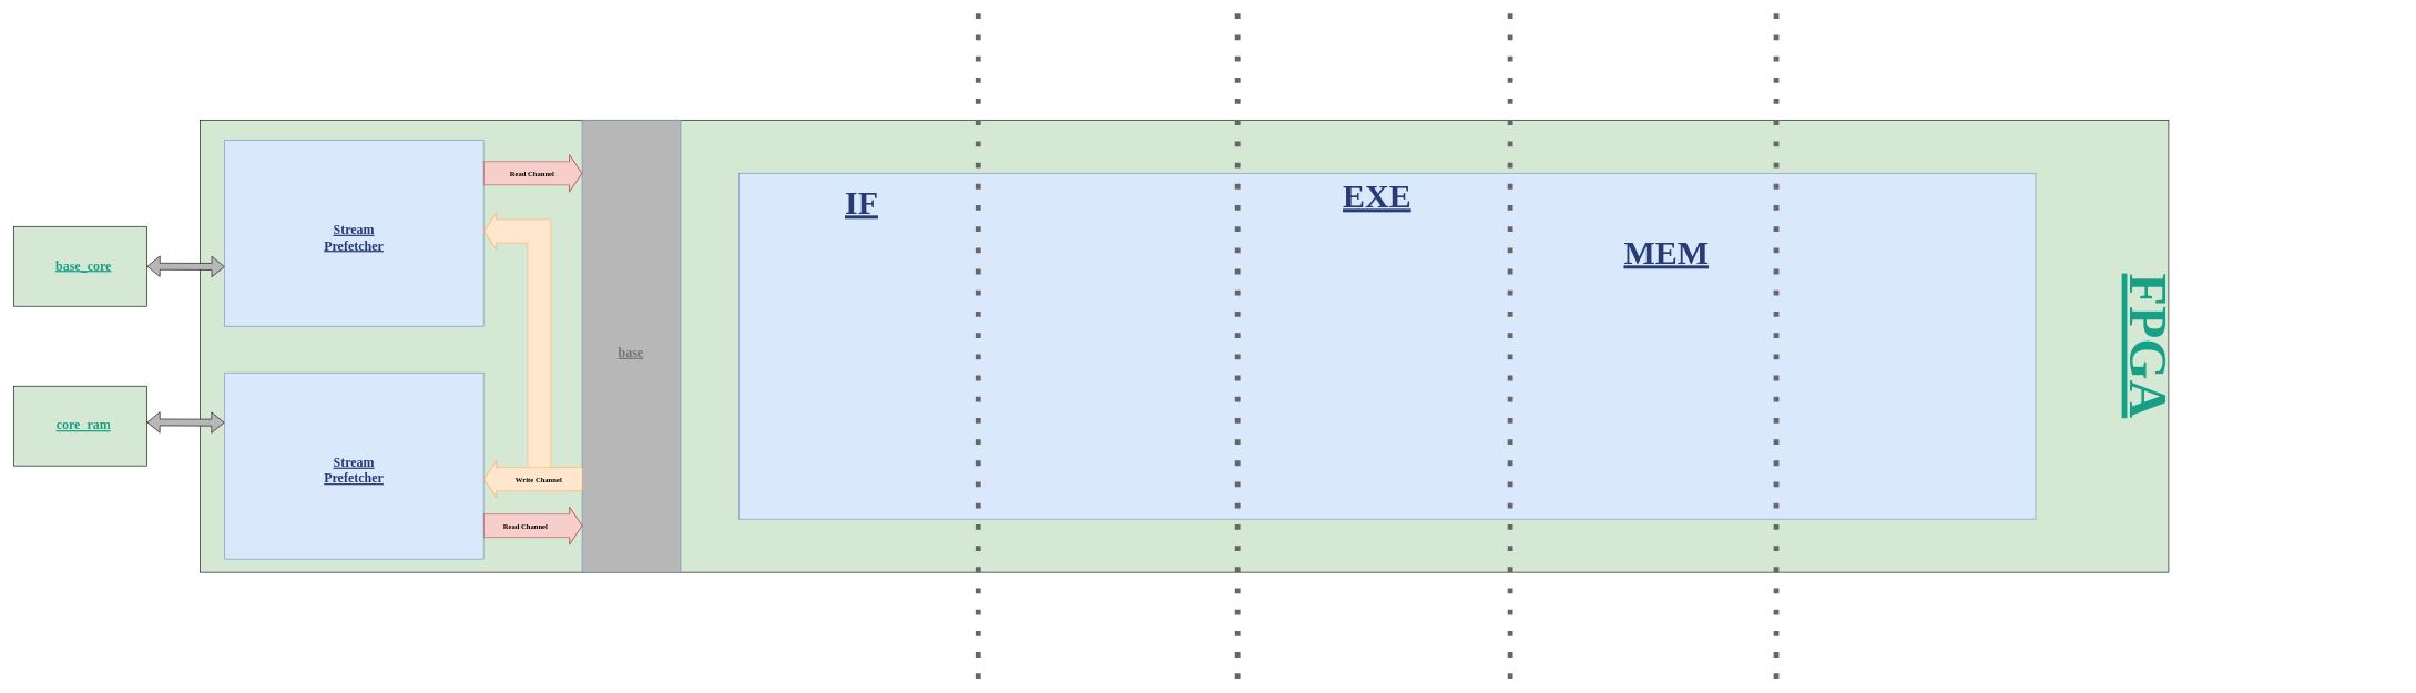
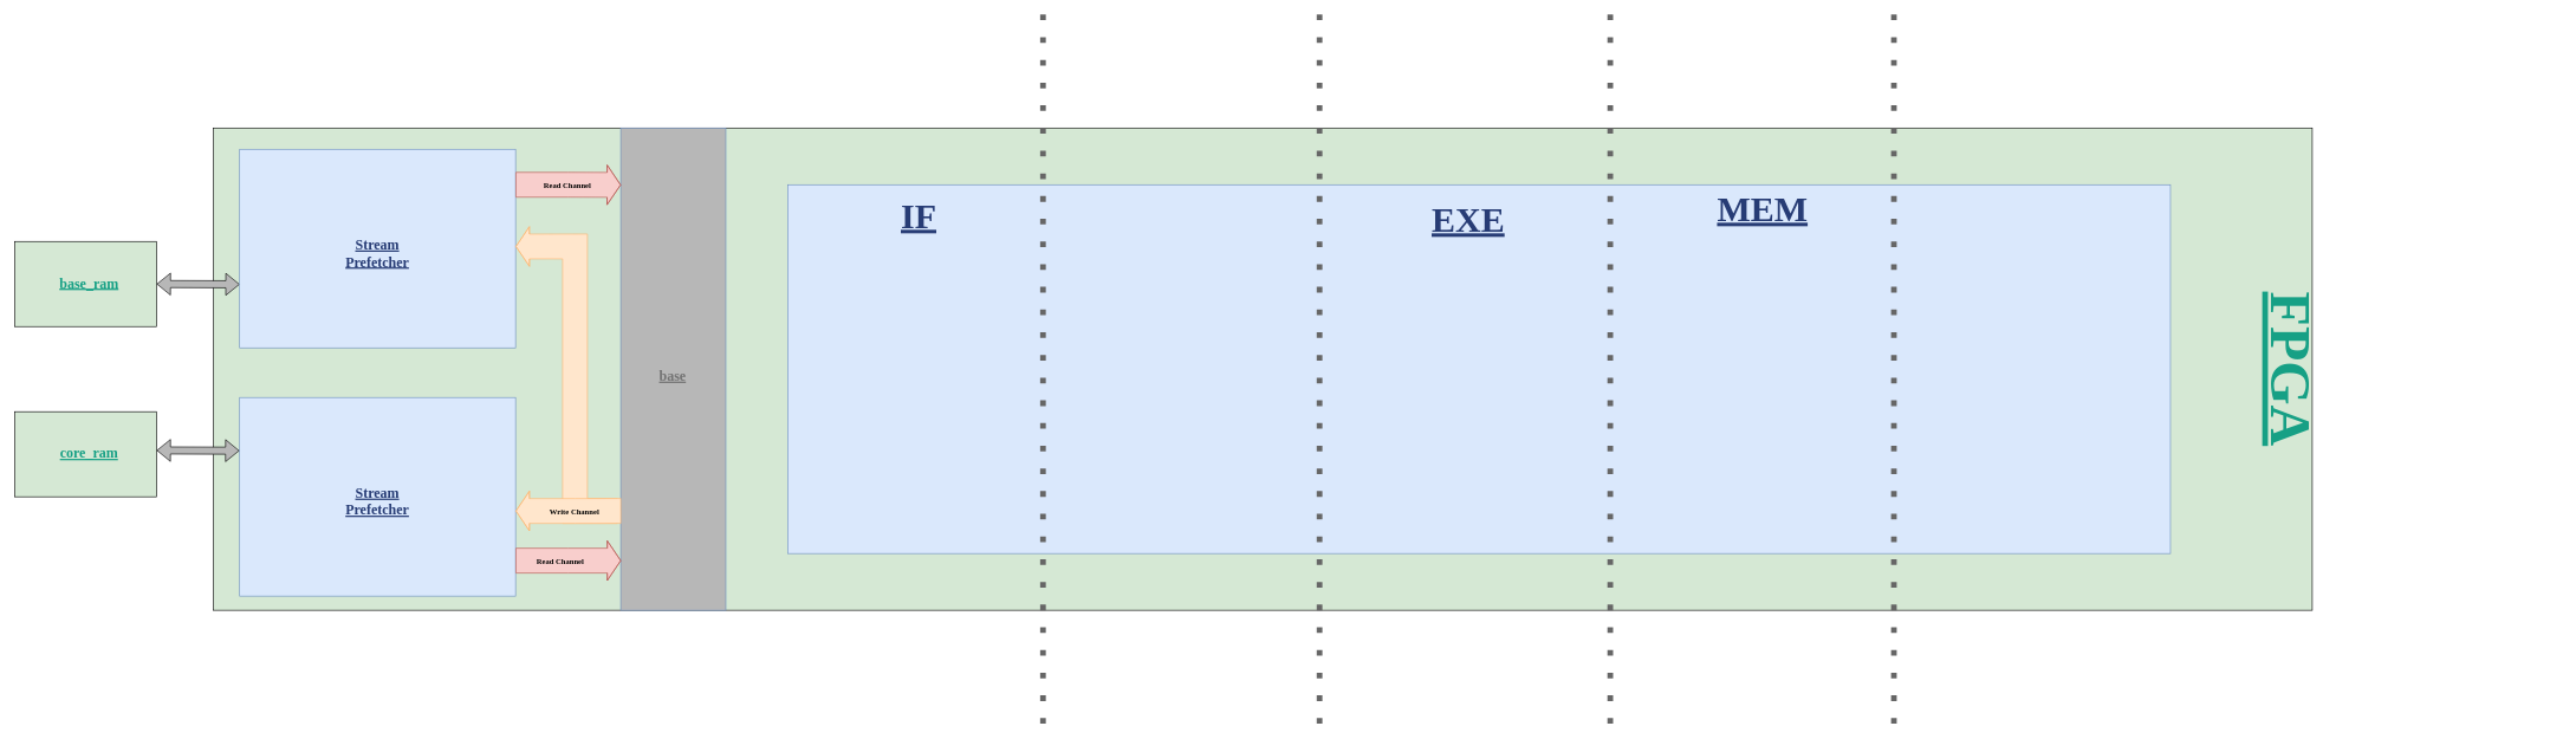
  <mxCell id="0" />
  <mxCell id="1" parent="0" />
  <mxCell id="2" value="" style="group" parent="1" vertex="1" connectable="0"><mxGeometry x="20" y="330" width="210" height="130" as="geometry" /></mxCell>
  <mxCell id="3" value="" style="rounded=0;whiteSpace=wrap;html=1;fillColor=#d5e8d4;strokeColor=#000000;" parent="2" vertex="1"><mxGeometry y="10" width="200" height="120" as="geometry" /></mxCell>
- <mxCell id="4" value="&lt;font face=&quot;Comic Sans MS&quot; style=&quot;font-size: 20px;&quot;&gt;&lt;b&gt;&lt;u&gt;base_core&lt;/u&gt;&lt;/b&gt;&lt;/font&gt;" style="text;align=center;html=1;verticalAlign=middle;whiteSpace=wrap;rounded=0;fontColor=#16a085;" parent="2" vertex="1"><mxGeometry y="59.583" width="210.0" height="16.25" as="geometry" /></mxCell>
+ <mxCell id="4" value="&lt;font face=&quot;Comic Sans MS&quot; style=&quot;font-size: 20px;&quot;&gt;&lt;b&gt;&lt;u&gt;base_ram&lt;/u&gt;&lt;/b&gt;&lt;/font&gt;" style="text;align=center;html=1;verticalAlign=middle;whiteSpace=wrap;rounded=0;fontColor=#16a085;" parent="2" vertex="1"><mxGeometry y="59.583" width="210.0" height="16.25" as="geometry" /></mxCell>
  <mxCell id="5" value="" style="group" parent="1" vertex="1" connectable="0"><mxGeometry x="20" y="570" width="210" height="130" as="geometry" /></mxCell>
  <mxCell id="6" value="" style="rounded=0;whiteSpace=wrap;html=1;fillColor=#d5e8d4;strokeColor=#000000;" parent="5" vertex="1"><mxGeometry y="10" width="200" height="120" as="geometry" /></mxCell>
  <mxCell id="7" value="&lt;font face=&quot;Comic Sans MS&quot; style=&quot;font-size: 20px;&quot;&gt;&lt;b&gt;&lt;u&gt;core_ram&lt;/u&gt;&lt;/b&gt;&lt;/font&gt;" style="text;align=center;html=1;verticalAlign=middle;whiteSpace=wrap;rounded=0;fontColor=#16a085;" parent="5" vertex="1"><mxGeometry y="59.583" width="210.0" height="16.25" as="geometry" /></mxCell>
  <mxCell id="8" value="" style="group" parent="1" vertex="1" connectable="0"><mxGeometry x="300" y="180" width="2960" height="680" as="geometry" /></mxCell>
  <mxCell id="9" value="" style="rounded=0;whiteSpace=wrap;html=1;fillColor=#d5e8d4;strokeColor=#000000;" parent="8" vertex="1"><mxGeometry width="2960" height="680" as="geometry" /></mxCell>
  <mxCell id="10" value="" style="group" parent="8" vertex="1" connectable="0"><mxGeometry x="37.063" y="380" width="389.161" height="280" as="geometry" /></mxCell>
  <mxCell id="11" value="" style="rounded=0;whiteSpace=wrap;html=1;fillColor=#dae8fc;strokeColor=#6c8ebf;" parent="10" vertex="1"><mxGeometry width="389.161" height="280" as="geometry" /></mxCell>
  <mxCell id="12" value="&lt;font style=&quot;font-size: 20px;&quot; face=&quot;Comic Sans MS&quot;&gt;&lt;b&gt;&lt;u&gt;Stream&lt;/u&gt;&lt;/b&gt;&lt;/font&gt;&lt;div&gt;&lt;font style=&quot;font-size: 20px;&quot; face=&quot;Comic Sans MS&quot;&gt;&lt;b&gt;&lt;u&gt;Prefetcher&lt;/u&gt;&lt;/b&gt;&lt;/font&gt;&lt;/div&gt;" style="text;align=center;html=1;verticalAlign=middle;whiteSpace=wrap;rounded=0;fontColor=#273c75;" parent="10" vertex="1"><mxGeometry y="128.333" width="389.161" height="35" as="geometry" /></mxCell>
  <mxCell id="13" value="" style="group" parent="8" vertex="1" connectable="0"><mxGeometry x="810" y="80" width="1950" height="520" as="geometry" /></mxCell>
  <mxCell id="14" value="" style="rounded=0;whiteSpace=wrap;html=1;fillColor=#dae8fc;strokeColor=#6c8ebf;" parent="13" vertex="1"><mxGeometry width="1950" height="520" as="geometry" /></mxCell>
  <mxCell id="15" value="" style="endArrow=none;dashed=1;html=1;dashPattern=1 3;strokeWidth=8;rounded=1;curved=0;fillColor=#f5f5f5;strokeColor=#666666;" parent="13" edge="1"><mxGeometry width="50" height="50" relative="1" as="geometry"><mxPoint x="750" y="760" as="sourcePoint" /><mxPoint x="750" y="-240" as="targetPoint" /></mxGeometry></mxCell>
  <mxCell id="16" value="" style="endArrow=none;dashed=1;html=1;dashPattern=1 3;strokeWidth=8;rounded=1;curved=0;fillColor=#f5f5f5;strokeColor=#666666;" parent="13" edge="1"><mxGeometry width="50" height="50" relative="1" as="geometry"><mxPoint x="1160" y="760" as="sourcePoint" /><mxPoint x="1160" y="-240" as="targetPoint" /></mxGeometry></mxCell>
  <mxCell id="17" value="&lt;font face=&quot;Comic Sans MS&quot; style=&quot;font-size: 50px;&quot;&gt;&lt;b style=&quot;font-size: 50px;&quot;&gt;&lt;u style=&quot;font-size: 50px;&quot;&gt;IF&lt;/u&gt;&lt;/b&gt;&lt;/font&gt;" style="text;align=center;html=1;verticalAlign=middle;whiteSpace=wrap;rounded=0;fontColor=#273c75;fontSize=50;" parent="13" vertex="1"><mxGeometry x="115" y="10" width="140" height="65" as="geometry" /></mxCell>
- <mxCell id="18" value="&lt;font face=&quot;Comic Sans MS&quot; style=&quot;font-size: 50px;&quot;&gt;&lt;b style=&quot;font-size: 50px;&quot;&gt;&lt;u style=&quot;font-size: 50px;&quot;&gt;EXE&lt;/u&gt;&lt;/b&gt;&lt;/font&gt;" style="text;align=center;html=1;verticalAlign=middle;whiteSpace=wrap;rounded=0;fontColor=#273c75;fontSize=50;" parent="13" vertex="1"><mxGeometry x="890" width="140" height="65" as="geometry" /></mxCell>
- <mxCell id="19" value="&lt;font face=&quot;Comic Sans MS&quot; style=&quot;font-size: 50px;&quot;&gt;&lt;b style=&quot;font-size: 50px;&quot;&gt;&lt;u style=&quot;font-size: 50px;&quot;&gt;MEM&lt;/u&gt;&lt;/b&gt;&lt;/font&gt;" style="text;align=center;html=1;verticalAlign=middle;whiteSpace=wrap;rounded=0;fontColor=#273c75;fontSize=50;" parent="13" vertex="1"><mxGeometry x="1325" y="85" width="140" height="65" as="geometry" /></mxCell>
+ <mxCell id="18" value="&lt;font face=&quot;Comic Sans MS&quot; style=&quot;font-size: 50px;&quot;&gt;&lt;b style=&quot;font-size: 50px;&quot;&gt;&lt;u style=&quot;font-size: 50px;&quot;&gt;EXE&lt;/u&gt;&lt;/b&gt;&lt;/font&gt;" style="text;align=center;html=1;verticalAlign=middle;whiteSpace=wrap;rounded=0;fontColor=#273c75;fontSize=50;" parent="13" vertex="1"><mxGeometry x="890" y="15" width="140" height="65" as="geometry" /></mxCell>
+ <mxCell id="19" value="&lt;font face=&quot;Comic Sans MS&quot; style=&quot;font-size: 50px;&quot;&gt;&lt;b style=&quot;font-size: 50px;&quot;&gt;&lt;u style=&quot;font-size: 50px;&quot;&gt;MEM&lt;/u&gt;&lt;/b&gt;&lt;/font&gt;" style="text;align=center;html=1;verticalAlign=middle;whiteSpace=wrap;rounded=0;fontColor=#273c75;fontSize=50;" parent="13" vertex="1"><mxGeometry x="1305" width="140" height="65" as="geometry" /></mxCell>
  <mxCell id="20" value="" style="shape=flexArrow;endArrow=classic;startArrow=classic;html=1;rounded=0;fillColor=#B7B7B7;entryX=-0.001;entryY=0.268;entryDx=0;entryDy=0;entryPerimeter=0;" parent="8" edge="1"><mxGeometry width="100" height="100" relative="1" as="geometry"><mxPoint x="-79.94" y="220" as="sourcePoint" /><mxPoint x="37.06" y="220.45" as="targetPoint" /></mxGeometry></mxCell>
  <mxCell id="21" value="" style="group" parent="8" vertex="1" connectable="0"><mxGeometry x="574.476" width="148.252" height="680" as="geometry" /></mxCell>
  <mxCell id="22" value="" style="rounded=0;whiteSpace=wrap;html=1;fillColor=#b7b7b7;strokeColor=#6c8ebf;" parent="21" vertex="1"><mxGeometry width="148.252" height="680" as="geometry" /></mxCell>
  <mxCell id="23" value="&lt;font style=&quot;font-size: 20px;&quot; face=&quot;Comic Sans MS&quot;&gt;&lt;b&gt;&lt;u&gt;base&lt;/u&gt;&lt;/b&gt;&lt;/font&gt;" style="text;align=center;html=1;verticalAlign=middle;whiteSpace=wrap;rounded=0;fontColor=#737373;" parent="21" vertex="1"><mxGeometry y="307.083" width="148.252" height="83.75" as="geometry" /></mxCell>
  <mxCell id="24" value="" style="group" parent="8" vertex="1" connectable="0"><mxGeometry x="37.063" y="30" width="389.161" height="280" as="geometry" /></mxCell>
  <mxCell id="25" value="" style="rounded=0;whiteSpace=wrap;html=1;fillColor=#dae8fc;strokeColor=#6c8ebf;" parent="24" vertex="1"><mxGeometry width="389.161" height="280" as="geometry" /></mxCell>
  <mxCell id="26" value="&lt;font style=&quot;font-size: 20px;&quot; face=&quot;Comic Sans MS&quot;&gt;&lt;b&gt;&lt;u&gt;Stream&lt;/u&gt;&lt;/b&gt;&lt;/font&gt;&lt;div&gt;&lt;font style=&quot;font-size: 20px;&quot; face=&quot;Comic Sans MS&quot;&gt;&lt;b&gt;&lt;u&gt;Prefetcher&lt;/u&gt;&lt;/b&gt;&lt;/font&gt;&lt;/div&gt;" style="text;align=center;html=1;verticalAlign=middle;whiteSpace=wrap;rounded=0;fontColor=#273c75;" parent="24" vertex="1"><mxGeometry y="128.333" width="389.161" height="35" as="geometry" /></mxCell>
  <mxCell id="27" value="" style="shape=flexArrow;endArrow=classic;html=1;rounded=0;strokeWidth=1;fillColor=#ffe6cc;strokeColor=#FFB570;width=35;targetPerimeterSpacing=0;startSize=6;sourcePerimeterSpacing=0;entryX=1;entryY=0.25;entryDx=0;entryDy=0;" parent="8" target="26" edge="1"><mxGeometry width="50" height="50" relative="1" as="geometry"><mxPoint x="570" y="540" as="sourcePoint" /><mxPoint x="426.22" y="120" as="targetPoint" /><Array as="points"><mxPoint x="510" y="540" /><mxPoint x="510" y="167" /></Array></mxGeometry></mxCell>
  <mxCell id="28" value="" style="shape=flexArrow;endArrow=classic;html=1;rounded=0;strokeWidth=1;fillColor=#f8cecc;strokeColor=#b85450;width=35;targetPerimeterSpacing=0;startSize=6;sourcePerimeterSpacing=0;entryX=0.002;entryY=0.118;entryDx=0;entryDy=0;entryPerimeter=0;" parent="8" target="22" edge="1"><mxGeometry width="50" height="50" relative="1" as="geometry"><mxPoint x="426.22" y="80" as="sourcePoint" /><mxPoint x="570.22" y="80" as="targetPoint" /><Array as="points"><mxPoint x="500.22" y="80" /></Array></mxGeometry></mxCell>
  <mxCell id="29" value="" style="shape=flexArrow;endArrow=classic;html=1;rounded=0;strokeWidth=1;fillColor=#f8cecc;strokeColor=#b85450;width=35;targetPerimeterSpacing=0;startSize=6;sourcePerimeterSpacing=0;entryX=0.002;entryY=0.118;entryDx=0;entryDy=0;entryPerimeter=0;" parent="8" edge="1"><mxGeometry width="50" height="50" relative="1" as="geometry"><mxPoint x="426.22" y="610" as="sourcePoint" /><mxPoint x="575" y="610" as="targetPoint" /><Array as="points"><mxPoint x="500.22" y="610" /></Array></mxGeometry></mxCell>
  <mxCell id="30" value="&lt;font face=&quot;Comic Sans MS&quot;&gt;Read Channel&lt;/font&gt;" style="edgeLabel;html=1;align=center;verticalAlign=middle;resizable=0;points=[];labelBackgroundColor=none;fontStyle=1" parent="29" vertex="1" connectable="0"><mxGeometry x="-0.167" relative="1" as="geometry"><mxPoint as="offset" /></mxGeometry></mxCell>
  <mxCell id="31" value="" style="shape=flexArrow;endArrow=classic;html=1;rounded=0;strokeWidth=1;fillColor=#ffe6cc;strokeColor=#FFB570;width=35;targetPerimeterSpacing=0;startSize=6;sourcePerimeterSpacing=0;entryX=1;entryY=0.25;entryDx=0;entryDy=0;exitX=0.004;exitY=0.794;exitDx=0;exitDy=0;exitPerimeter=0;" parent="8" source="22" edge="1"><mxGeometry width="50" height="50" relative="1" as="geometry"><mxPoint x="570" y="540" as="sourcePoint" /><mxPoint x="426.22" y="540" as="targetPoint" /><Array as="points"><mxPoint x="510.22" y="540" /></Array></mxGeometry></mxCell>
  <mxCell id="32" value="&lt;font face=&quot;Comic Sans MS&quot;&gt;Read Channel&lt;/font&gt;" style="edgeLabel;html=1;align=center;verticalAlign=middle;resizable=0;points=[];labelBackgroundColor=none;fontStyle=1" parent="8" vertex="1" connectable="0"><mxGeometry x="498.348" y="80.0" as="geometry" /></mxCell>
  <mxCell id="33" value="&lt;font face=&quot;Comic Sans MS&quot;&gt;Write Channel&lt;/font&gt;" style="edgeLabel;html=1;align=center;verticalAlign=middle;resizable=0;points=[];labelBackgroundColor=none;fontStyle=1" parent="8" vertex="1" connectable="0"><mxGeometry x="508.348" y="540.0" as="geometry" /></mxCell>
  <mxCell id="34" value="" style="endArrow=none;dashed=1;html=1;dashPattern=1 3;strokeWidth=8;rounded=1;curved=0;fillColor=#f5f5f5;strokeColor=#666666;" parent="1" edge="1"><mxGeometry width="50" height="50" relative="1" as="geometry"><mxPoint x="1470" y="1020" as="sourcePoint" /><mxPoint x="1470" y="20" as="targetPoint" /></mxGeometry></mxCell>
  <mxCell id="35" value="" style="endArrow=none;dashed=1;html=1;dashPattern=1 3;strokeWidth=8;rounded=1;curved=0;fillColor=#f5f5f5;strokeColor=#666666;" parent="1" edge="1"><mxGeometry width="50" height="50" relative="1" as="geometry"><mxPoint x="2670" y="1020" as="sourcePoint" /><mxPoint x="2670" y="20" as="targetPoint" /></mxGeometry></mxCell>
  <mxCell id="36" value="&lt;font size=&quot;1&quot; face=&quot;Comic Sans MS&quot; style=&quot;&quot;&gt;&lt;b style=&quot;&quot;&gt;&lt;u style=&quot;font-size: 80px;&quot;&gt;FPGA&lt;/u&gt;&lt;/b&gt;&lt;/font&gt;" style="text;align=center;html=1;verticalAlign=middle;whiteSpace=wrap;rounded=0;fontColor=#16a085;rotation=90;" parent="1" vertex="1"><mxGeometry x="2850" y="477.5" width="760" height="85" as="geometry" /></mxCell>
  <mxCell id="37" value="" style="shape=flexArrow;endArrow=classic;startArrow=classic;html=1;rounded=0;fillColor=#B7B7B7;entryX=-0.001;entryY=0.268;entryDx=0;entryDy=0;entryPerimeter=0;" parent="1" target="11" edge="1"><mxGeometry width="100" height="100" relative="1" as="geometry"><mxPoint x="220" y="634.55" as="sourcePoint" /><mxPoint x="340" y="635" as="targetPoint" /></mxGeometry></mxCell>
